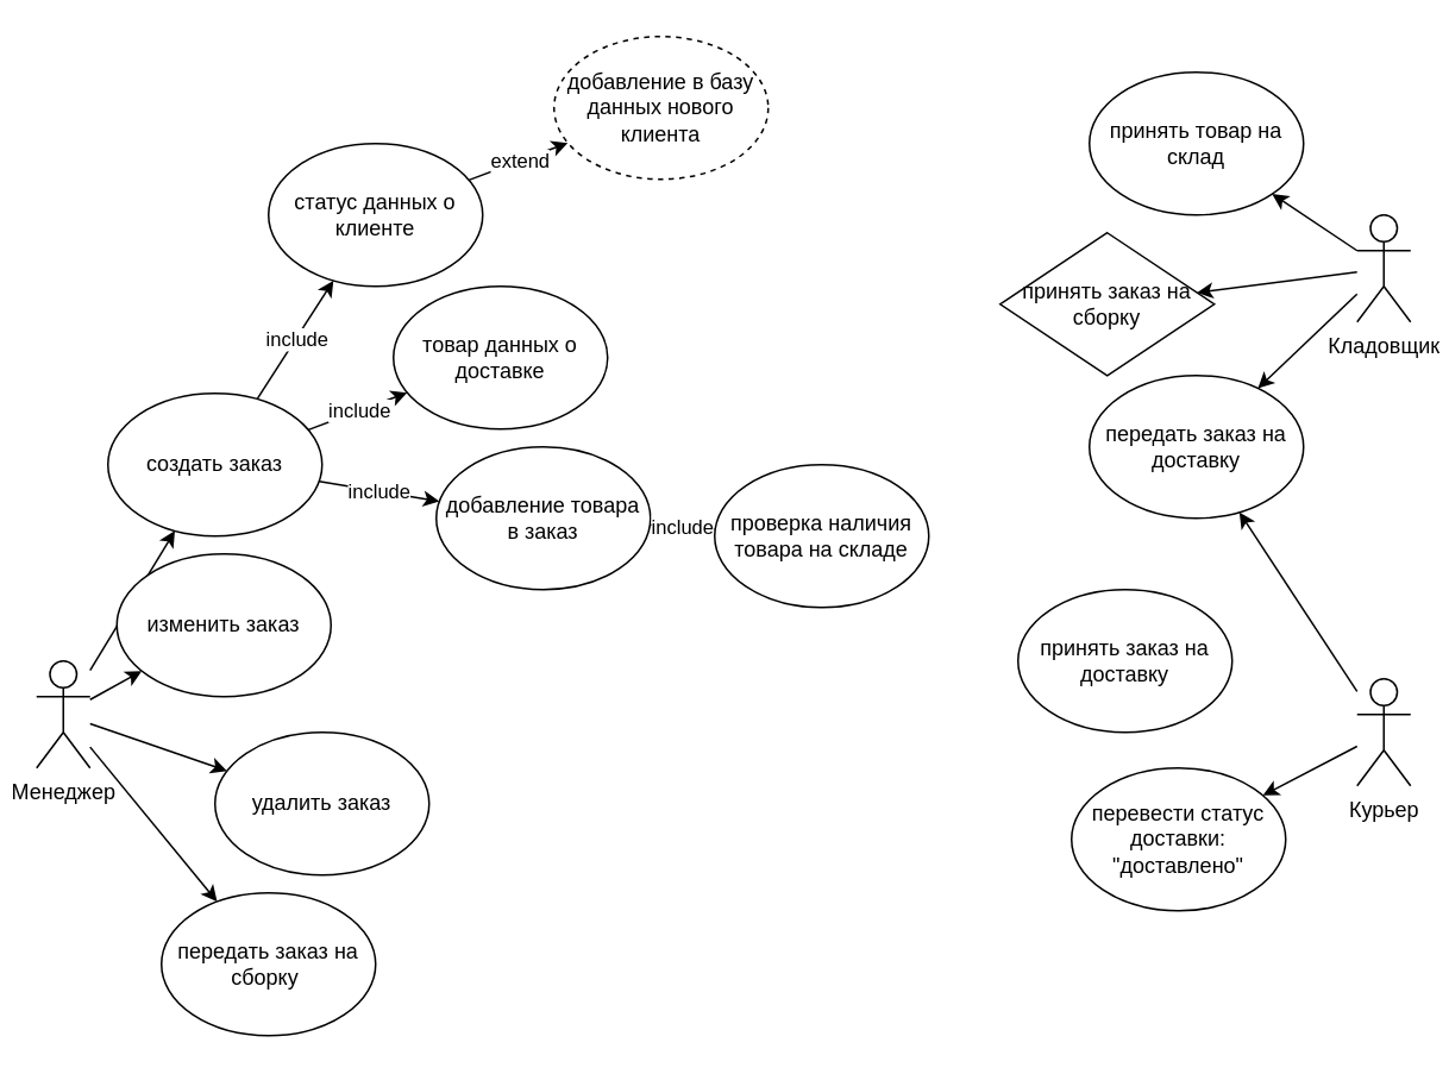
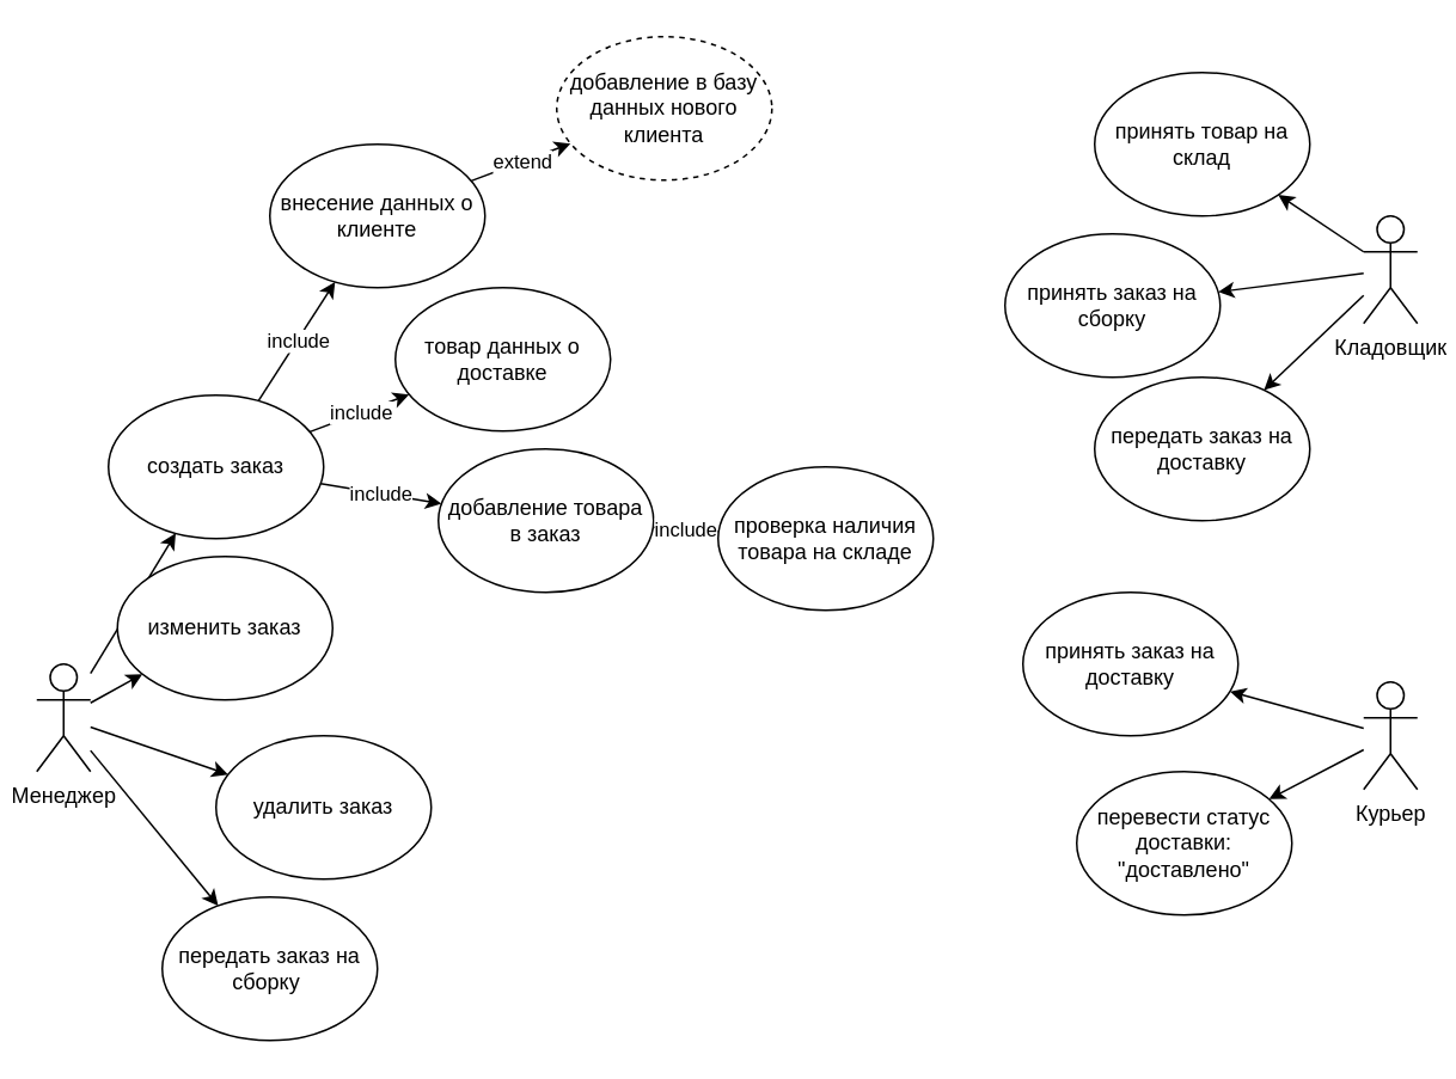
  <mxCell id="0" />
  <mxCell id="1" parent="0" />
  <mxCell id="2" value="Менеджер" style="shape=umlActor;verticalLabelPosition=bottom;verticalAlign=top;html=1;outlineConnect=0;" vertex="1" parent="1"><mxGeometry x="20" y="370" width="30" height="60" as="geometry" /></mxCell>
  <mxCell id="3" value="Кладовщик" style="shape=umlActor;verticalLabelPosition=bottom;verticalAlign=top;html=1;outlineConnect=0;" vertex="1" parent="1"><mxGeometry x="760" y="120" width="30" height="60" as="geometry" /></mxCell>
  <mxCell id="4" value="создать заказ" style="ellipse;whiteSpace=wrap;html=1;" vertex="1" parent="1"><mxGeometry x="60" y="220" width="120" height="80" as="geometry" /></mxCell>
  <mxCell id="5" value="добавление в базу данных нового клиента" style="ellipse;whiteSpace=wrap;html=1;dashed=1;" vertex="1" parent="1"><mxGeometry x="310" y="20" width="120" height="80" as="geometry" /></mxCell>
- <mxCell id="6" value="статус данных о клиенте" style="ellipse;whiteSpace=wrap;html=1;" vertex="1" parent="1"><mxGeometry x="150" y="80" width="120" height="80" as="geometry" /></mxCell>
+ <mxCell id="6" value="внесение данных о клиенте" style="ellipse;whiteSpace=wrap;html=1;" vertex="1" parent="1"><mxGeometry x="150" y="80" width="120" height="80" as="geometry" /></mxCell>
  <mxCell id="7" value="товар данных о доставке" style="ellipse;whiteSpace=wrap;html=1;" vertex="1" parent="1"><mxGeometry x="220" y="160" width="120" height="80" as="geometry" /></mxCell>
  <mxCell id="8" value="добавление товара в заказ" style="ellipse;whiteSpace=wrap;html=1;" vertex="1" parent="1"><mxGeometry x="244" y="250" width="120" height="80" as="geometry" /></mxCell>
  <mxCell id="9" value="проверка наличия товара на складе" style="ellipse;whiteSpace=wrap;html=1;" vertex="1" parent="1"><mxGeometry x="400" y="260" width="120" height="80" as="geometry" /></mxCell>
  <mxCell id="10" value="" style="endArrow=classic;html=1;rounded=0;" edge="1" parent="1" source="8" target="9"><mxGeometry relative="1" as="geometry"><mxPoint x="380" y="430" as="sourcePoint" /><mxPoint x="500" y="410" as="targetPoint" /></mxGeometry></mxCell>
  <mxCell id="11" value="include" style="edgeLabel;resizable=0;html=1;;align=center;verticalAlign=middle;" connectable="0" vertex="1" parent="10"><mxGeometry relative="1" as="geometry" /></mxCell>
  <mxCell id="12" value="" style="endArrow=classic;html=1;rounded=0;" edge="1" parent="1" source="4" target="8"><mxGeometry relative="1" as="geometry"><mxPoint x="244" y="440" as="sourcePoint" /><mxPoint x="364" y="420" as="targetPoint" /></mxGeometry></mxCell>
  <mxCell id="13" value="include" style="edgeLabel;resizable=0;html=1;;align=center;verticalAlign=middle;" connectable="0" vertex="1" parent="12"><mxGeometry relative="1" as="geometry" /></mxCell>
  <mxCell id="14" value="Курьер" style="shape=umlActor;verticalLabelPosition=bottom;verticalAlign=top;html=1;outlineConnect=0;" vertex="1" parent="1"><mxGeometry x="760" y="380" width="30" height="60" as="geometry" /></mxCell>
  <mxCell id="15" value="" style="endArrow=classic;html=1;rounded=0;" edge="1" parent="1" source="4" target="6"><mxGeometry relative="1" as="geometry"><mxPoint x="230" y="310" as="sourcePoint" /><mxPoint x="350" y="290" as="targetPoint" /></mxGeometry></mxCell>
  <mxCell id="16" value="include" style="edgeLabel;resizable=0;html=1;;align=center;verticalAlign=middle;" connectable="0" vertex="1" parent="15"><mxGeometry relative="1" as="geometry" /></mxCell>
  <mxCell id="17" value="" style="endArrow=classic;html=1;rounded=0;" edge="1" parent="1" source="4" target="7"><mxGeometry relative="1" as="geometry"><mxPoint x="279" y="380" as="sourcePoint" /><mxPoint x="304" y="254" as="targetPoint" /></mxGeometry></mxCell>
  <mxCell id="18" value="include" style="edgeLabel;resizable=0;html=1;;align=center;verticalAlign=middle;" connectable="0" vertex="1" parent="17"><mxGeometry relative="1" as="geometry" /></mxCell>
  <mxCell id="19" value="" style="endArrow=classic;html=1;rounded=0;" edge="1" parent="1" source="6" target="5"><mxGeometry relative="1" as="geometry"><mxPoint x="268" y="160" as="sourcePoint" /><mxPoint x="304" y="38" as="targetPoint" /></mxGeometry></mxCell>
  <mxCell id="20" value="extend" style="edgeLabel;resizable=0;html=1;;align=center;verticalAlign=middle;" connectable="0" vertex="1" parent="19"><mxGeometry relative="1" as="geometry" /></mxCell>
  <mxCell id="21" value="передать заказ на сборку&amp;nbsp;" style="ellipse;whiteSpace=wrap;html=1;" vertex="1" parent="1"><mxGeometry x="90" y="500" width="120" height="80" as="geometry" /></mxCell>
  <mxCell id="22" value="" style="endArrow=classic;html=1;rounded=0;" edge="1" parent="1" source="2" target="21"><mxGeometry width="50" height="50" relative="1" as="geometry"><mxPoint x="320" y="510" as="sourcePoint" /><mxPoint x="370" y="460" as="targetPoint" /></mxGeometry></mxCell>
  <mxCell id="23" value="" style="endArrow=classic;html=1;rounded=0;" edge="1" parent="1" source="2" target="4"><mxGeometry width="50" height="50" relative="1" as="geometry"><mxPoint x="145" y="425" as="sourcePoint" /><mxPoint x="195" y="375" as="targetPoint" /></mxGeometry></mxCell>
  <mxCell id="24" value="изменить заказ" style="ellipse;whiteSpace=wrap;html=1;" vertex="1" parent="1"><mxGeometry x="65" y="310" width="120" height="80" as="geometry" /></mxCell>
  <mxCell id="25" value="" style="endArrow=classic;html=1;rounded=0;" edge="1" parent="1" source="2" target="24"><mxGeometry width="50" height="50" relative="1" as="geometry"><mxPoint x="70" y="412" as="sourcePoint" /><mxPoint x="137" y="370" as="targetPoint" /></mxGeometry></mxCell>
  <mxCell id="26" value="удалить заказ" style="ellipse;whiteSpace=wrap;html=1;" vertex="1" parent="1"><mxGeometry x="120" y="410" width="120" height="80" as="geometry" /></mxCell>
  <mxCell id="27" value="" style="endArrow=classic;html=1;rounded=0;" edge="1" parent="1" source="2" target="26"><mxGeometry width="50" height="50" relative="1" as="geometry"><mxPoint x="60" y="405" as="sourcePoint" /><mxPoint x="137" y="378" as="targetPoint" /></mxGeometry></mxCell>
- <mxCell id="28" value="принять заказ на сборку" style="rhombus;whiteSpace=wrap;html=1;" vertex="1" parent="1"><mxGeometry x="560" y="130" width="120" height="80" as="geometry" /></mxCell>
+ <mxCell id="28" value="принять заказ на сборку" style="ellipse;whiteSpace=wrap;html=1;" vertex="1" parent="1"><mxGeometry x="560" y="130" width="120" height="80" as="geometry" /></mxCell>
  <mxCell id="29" value="" style="endArrow=classic;html=1;rounded=0;" edge="1" parent="1" source="3" target="28"><mxGeometry width="50" height="50" relative="1" as="geometry"><mxPoint x="740" y="180" as="sourcePoint" /><mxPoint x="790" y="130" as="targetPoint" /></mxGeometry></mxCell>
  <mxCell id="30" value="передать заказ на доставку" style="ellipse;whiteSpace=wrap;html=1;" vertex="1" parent="1"><mxGeometry x="610" y="210" width="120" height="80" as="geometry" /></mxCell>
  <mxCell id="31" value="" style="endArrow=classic;html=1;rounded=0;" edge="1" parent="1" target="30" source="3"><mxGeometry width="50" height="50" relative="1" as="geometry"><mxPoint x="500" y="273" as="sourcePoint" /><mxPoint x="800" y="250" as="targetPoint" /></mxGeometry></mxCell>
  <mxCell id="32" value="принять товар на склад" style="ellipse;whiteSpace=wrap;html=1;" vertex="1" parent="1"><mxGeometry x="610" y="40" width="120" height="80" as="geometry" /></mxCell>
  <mxCell id="33" value="" style="endArrow=classic;html=1;rounded=0;" edge="1" parent="1" target="32" source="3"><mxGeometry width="50" height="50" relative="1" as="geometry"><mxPoint x="490" y="70" as="sourcePoint" /><mxPoint x="790" y="40" as="targetPoint" /></mxGeometry></mxCell>
  <mxCell id="34" value="принять заказ на доставку" style="ellipse;whiteSpace=wrap;html=1;" vertex="1" parent="1"><mxGeometry x="570" y="330" width="120" height="80" as="geometry" /></mxCell>
- <mxCell id="35" value="" style="endArrow=classic;html=1;rounded=0;" edge="1" parent="1" source="14" target="30"><mxGeometry width="50" height="50" relative="1" as="geometry"><mxPoint x="520" y="420.968" as="sourcePoint" /><mxPoint x="820" y="390" as="targetPoint" /></mxGeometry></mxCell>
+ <mxCell id="35" value="" style="endArrow=classic;html=1;rounded=0;" edge="1" parent="1" source="14" target="34"><mxGeometry width="50" height="50" relative="1" as="geometry"><mxPoint x="520" y="420.968" as="sourcePoint" /><mxPoint x="820" y="390" as="targetPoint" /></mxGeometry></mxCell>
  <mxCell id="36" value="перевести статус доставки: &quot;доставлено&quot;" style="ellipse;whiteSpace=wrap;html=1;" vertex="1" parent="1"><mxGeometry x="600" y="430" width="120" height="80" as="geometry" /></mxCell>
  <mxCell id="37" value="" style="endArrow=classic;html=1;rounded=0;" edge="1" parent="1" target="36" source="14"><mxGeometry width="50" height="50" relative="1" as="geometry"><mxPoint x="520" y="524" as="sourcePoint" /><mxPoint x="830" y="500" as="targetPoint" /></mxGeometry></mxCell>
